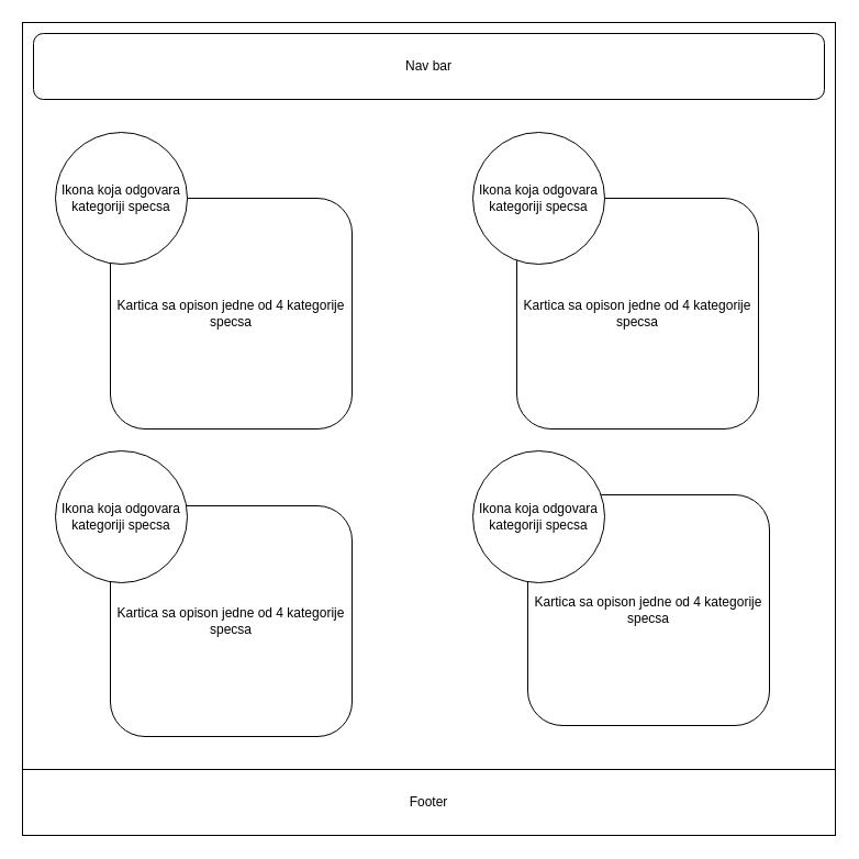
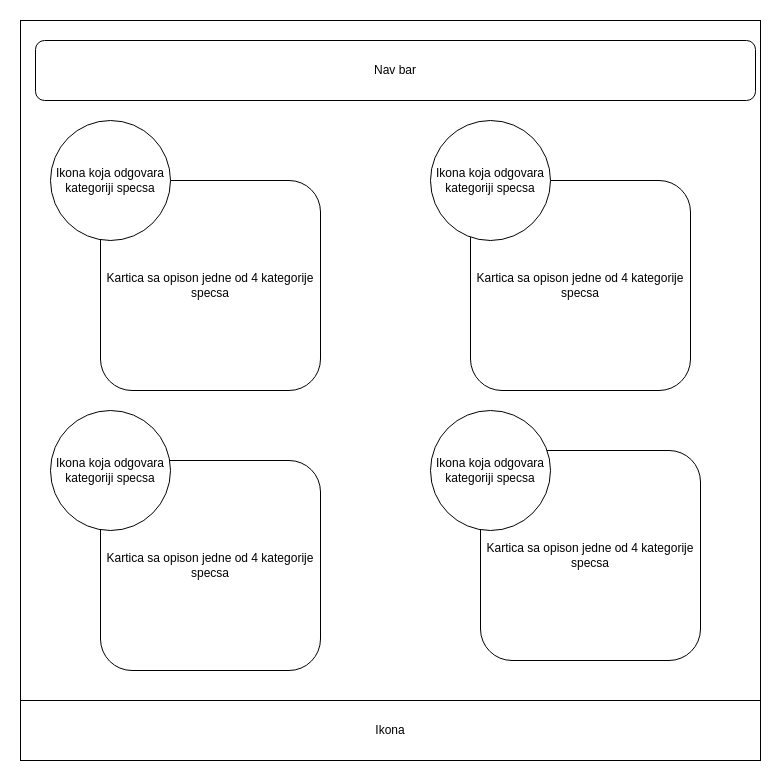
  <mxCell id="0" />
  <mxCell id="1" parent="0" />
  <mxCell id="2" value="" style="whiteSpace=wrap;html=1;aspect=fixed;" vertex="1" parent="1"><mxGeometry x="20" y="20" width="740" height="740" as="geometry" /></mxCell>
- <mxCell id="3" value="Nav bar" style="rounded=1;whiteSpace=wrap;html=1;" vertex="1" parent="1"><mxGeometry x="30" y="30" width="720" height="60" as="geometry" /></mxCell>
- <mxCell id="4" value="Footer" style="rounded=0;whiteSpace=wrap;html=1;" vertex="1" parent="1"><mxGeometry x="20" y="700" width="740" height="60" as="geometry" /></mxCell>
+ <mxCell id="3" value="Nav bar" style="rounded=1;whiteSpace=wrap;html=1;" vertex="1" parent="1"><mxGeometry x="35" y="40" width="720" height="60" as="geometry" /></mxCell>
+ <mxCell id="4" value="Ikona" style="rounded=0;whiteSpace=wrap;html=1;" vertex="1" parent="1"><mxGeometry x="20" y="700" width="740" height="60" as="geometry" /></mxCell>
  <mxCell id="5" value="Kartica sa opison jedne od 4 kategorije specsa" style="rounded=1;whiteSpace=wrap;html=1;" vertex="1" parent="1"><mxGeometry x="100" y="180" width="220" height="210" as="geometry" /></mxCell>
  <mxCell id="6" value="Ikona koja odgovara kategoriji specsa" style="ellipse;whiteSpace=wrap;html=1;aspect=fixed;" vertex="1" parent="1"><mxGeometry x="50" y="120" width="120" height="120" as="geometry" /></mxCell>
  <mxCell id="7" value="Kartica sa opison jedne od 4 kategorije specsa" style="rounded=1;whiteSpace=wrap;html=1;" vertex="1" parent="1"><mxGeometry x="480" y="450" width="220" height="210" as="geometry" /></mxCell>
  <mxCell id="8" value="Kartica sa opison jedne od 4 kategorije specsa" style="rounded=1;whiteSpace=wrap;html=1;" vertex="1" parent="1"><mxGeometry x="100" y="460" width="220" height="210" as="geometry" /></mxCell>
  <mxCell id="9" value="Kartica sa opison jedne od 4 kategorije specsa" style="rounded=1;whiteSpace=wrap;html=1;" vertex="1" parent="1"><mxGeometry x="470" y="180" width="220" height="210" as="geometry" /></mxCell>
  <mxCell id="10" value="Ikona koja odgovara kategoriji specsa" style="ellipse;whiteSpace=wrap;html=1;aspect=fixed;" vertex="1" parent="1"><mxGeometry x="430" y="410" width="120" height="120" as="geometry" /></mxCell>
  <mxCell id="11" value="Ikona koja odgovara kategoriji specsa" style="ellipse;whiteSpace=wrap;html=1;aspect=fixed;" vertex="1" parent="1"><mxGeometry x="50" y="410" width="120" height="120" as="geometry" /></mxCell>
  <mxCell id="12" value="Ikona koja odgovara kategoriji specsa" style="ellipse;whiteSpace=wrap;html=1;aspect=fixed;" vertex="1" parent="1"><mxGeometry x="430" y="120" width="120" height="120" as="geometry" /></mxCell>
